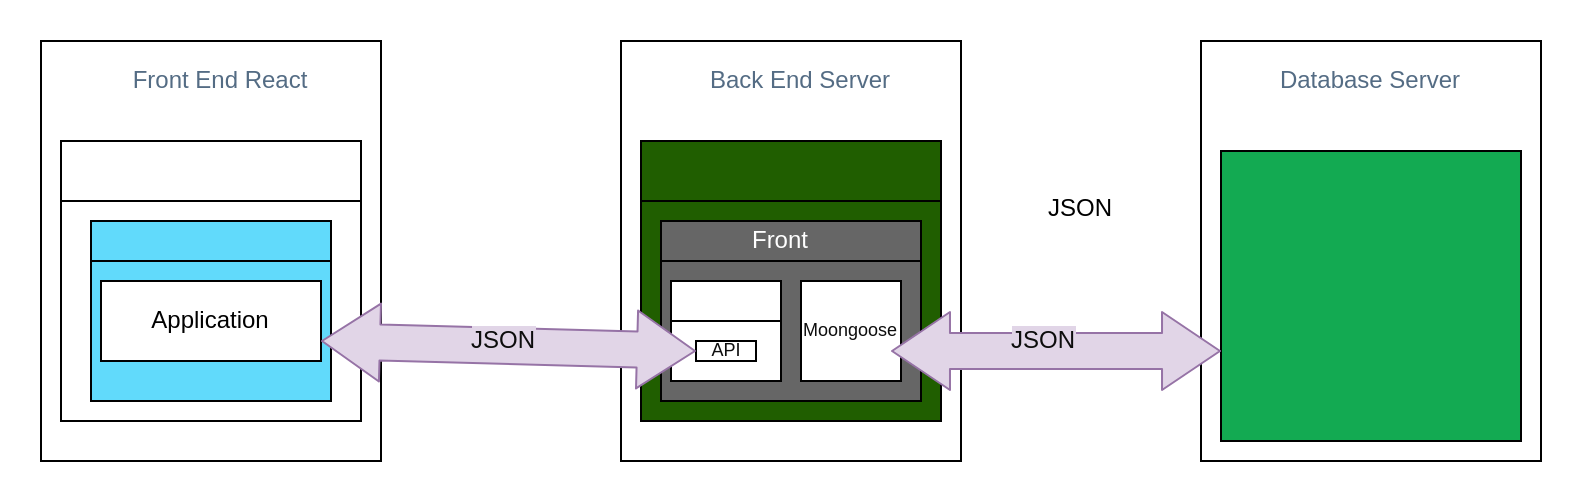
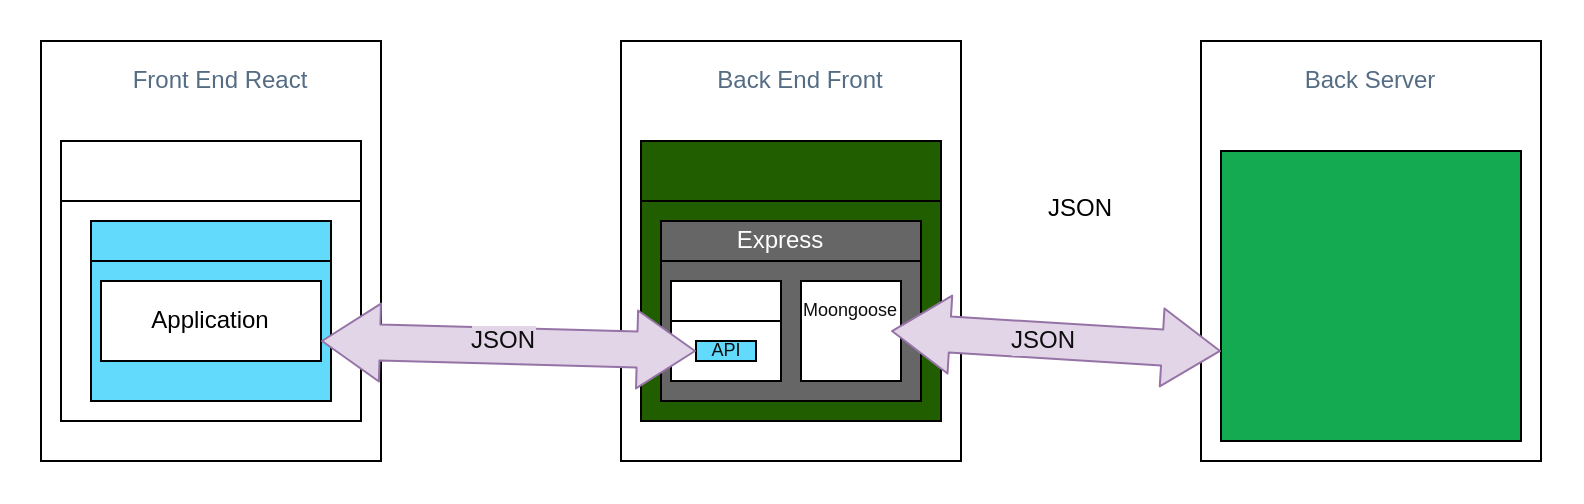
  <mxCell id="0" />
  <mxCell id="1" parent="0" />
  <mxCell id="2" value="" style="rounded=0;whiteSpace=wrap;html=1;fillColor=#61dafb;" vertex="1" parent="1"><mxGeometry x="330" y="114" width="120" height="90" as="geometry" /></mxCell>
  <mxCell id="3" value="" style="rounded=0;whiteSpace=wrap;html=1;" vertex="1" parent="1"><mxGeometry x="20" y="20" width="170" height="210" as="geometry" /></mxCell>
  <mxCell id="4" value="Front End React" style="text;html=1;strokeColor=none;fillColor=none;align=center;verticalAlign=middle;whiteSpace=wrap;rounded=0;fontColor=#546c84;" vertex="1" parent="1"><mxGeometry x="60" y="30" width="100" height="20" as="geometry" /></mxCell>
  <mxCell id="5" style="edgeStyle=orthogonalEdgeStyle;rounded=0;orthogonalLoop=1;jettySize=auto;html=1;exitX=0.5;exitY=1;exitDx=0;exitDy=0;" edge="1" parent="1" source="4" target="4"><mxGeometry relative="1" as="geometry" /></mxCell>
  <mxCell id="6" value="" style="rounded=0;whiteSpace=wrap;html=1;" vertex="1" parent="1"><mxGeometry x="310" y="20" width="170" height="210" as="geometry" /></mxCell>
- <mxCell id="7" value="Back End Server" style="text;html=1;strokeColor=none;fillColor=none;align=center;verticalAlign=middle;whiteSpace=wrap;rounded=0;fontColor=#546c84;" vertex="1" parent="1"><mxGeometry x="350" y="30" width="100" height="20" as="geometry" /></mxCell>
+ <mxCell id="7" value="Back End Front" style="text;html=1;strokeColor=none;fillColor=none;align=center;verticalAlign=middle;whiteSpace=wrap;rounded=0;fontColor=#546c84;" vertex="1" parent="1"><mxGeometry x="350" y="30" width="100" height="20" as="geometry" /></mxCell>
  <mxCell id="8" style="edgeStyle=orthogonalEdgeStyle;rounded=0;orthogonalLoop=1;jettySize=auto;html=1;exitX=0.5;exitY=1;exitDx=0;exitDy=0;" edge="1" source="7" target="7" parent="1"><mxGeometry relative="1" as="geometry" /></mxCell>
  <mxCell id="9" value="" style="rounded=0;whiteSpace=wrap;html=1;" vertex="1" parent="1"><mxGeometry x="600" y="20" width="170" height="210" as="geometry" /></mxCell>
- <mxCell id="10" value="Database Server" style="text;html=1;strokeColor=none;fillColor=none;align=center;verticalAlign=middle;whiteSpace=wrap;rounded=0;fontColor=#546c84;" vertex="1" parent="1"><mxGeometry x="635" y="30" width="100" height="20" as="geometry" /></mxCell>
+ <mxCell id="10" value="Back Server" style="text;html=1;strokeColor=none;fillColor=none;align=center;verticalAlign=middle;whiteSpace=wrap;rounded=0;fontColor=#546c84;" vertex="1" parent="1"><mxGeometry x="635" y="30" width="100" height="20" as="geometry" /></mxCell>
  <mxCell id="11" style="edgeStyle=orthogonalEdgeStyle;rounded=0;orthogonalLoop=1;jettySize=auto;html=1;exitX=0.5;exitY=1;exitDx=0;exitDy=0;" edge="1" source="10" target="10" parent="1"><mxGeometry relative="1" as="geometry" /></mxCell>
  <mxCell id="12" value="JSON" style="text;html=1;strokeColor=none;fillColor=none;align=center;verticalAlign=middle;whiteSpace=wrap;rounded=0;" vertex="1" parent="1"><mxGeometry x="520" y="94" width="40" height="20" as="geometry" /></mxCell>
  <mxCell id="13" style="edgeStyle=orthogonalEdgeStyle;rounded=0;orthogonalLoop=1;jettySize=auto;html=1;exitX=0.5;exitY=1;exitDx=0;exitDy=0;" edge="1" source="12" target="12" parent="1"><mxGeometry relative="1" as="geometry" /></mxCell>
  <mxCell id="14" value="" style="rounded=0;whiteSpace=wrap;html=1;" vertex="1" parent="1"><mxGeometry x="30" y="70" width="150" height="140" as="geometry" /></mxCell>
  <mxCell id="15" value="" style="rounded=0;whiteSpace=wrap;html=1;" vertex="1" parent="1"><mxGeometry x="30" y="70" width="150" height="30" as="geometry" /></mxCell>
  <mxCell id="16" value="" style="rounded=0;whiteSpace=wrap;html=1;fillColor=#61dafb;" vertex="1" parent="1"><mxGeometry x="45" y="110" width="120" height="90" as="geometry" /></mxCell>
  <mxCell id="17" value="JSON" style="text;html=1;strokeColor=none;fillColor=none;align=center;verticalAlign=middle;whiteSpace=wrap;rounded=0;" vertex="1" parent="1"><mxGeometry x="230" y="165" width="40" height="20" as="geometry" /></mxCell>
  <mxCell id="18" style="edgeStyle=orthogonalEdgeStyle;rounded=0;orthogonalLoop=1;jettySize=auto;html=1;exitX=0.5;exitY=1;exitDx=0;exitDy=0;" edge="1" source="17" target="17" parent="1"><mxGeometry relative="1" as="geometry" /></mxCell>
  <mxCell id="19" value="" style="rounded=0;whiteSpace=wrap;html=1;fillColor=#61dafb;" vertex="1" parent="1"><mxGeometry x="45" y="110" width="120" height="20" as="geometry" /></mxCell>
  <mxCell id="20" value="Application" style="rounded=0;whiteSpace=wrap;html=1;" vertex="1" parent="1"><mxGeometry x="50" y="140" width="110" height="40" as="geometry" /></mxCell>
  <mxCell id="21" value="" style="rounded=0;whiteSpace=wrap;html=1;fontColor=#FFFFFF;fillColor=#13aa52;" vertex="1" parent="1"><mxGeometry x="610" y="75" width="150" height="145" as="geometry" /></mxCell>
  <mxCell id="22" value="" style="rounded=0;whiteSpace=wrap;html=1;fillColor=#205e00;" vertex="1" parent="1"><mxGeometry x="320" y="70" width="150" height="140" as="geometry" /></mxCell>
  <mxCell id="23" value="" style="rounded=0;whiteSpace=wrap;html=1;fillColor=#666666;" vertex="1" parent="1"><mxGeometry x="330" y="110" width="130" height="90" as="geometry" /></mxCell>
  <mxCell id="24" value="" style="rounded=0;whiteSpace=wrap;html=1;fillColor=#205e00;" vertex="1" parent="1"><mxGeometry x="320" y="70" width="150" height="30" as="geometry" /></mxCell>
  <mxCell id="25" value="" style="rounded=0;whiteSpace=wrap;html=1;fillColor=#666666;" vertex="1" parent="1"><mxGeometry x="330" y="110" width="130" height="20" as="geometry" /></mxCell>
- <mxCell id="26" value="Front" style="text;html=1;align=center;verticalAlign=middle;whiteSpace=wrap;rounded=0;fontColor=#FFFFFF;" vertex="1" parent="1"><mxGeometry x="370" y="110" width="40" height="20" as="geometry" /></mxCell>
+ <mxCell id="26" value="Express" style="text;html=1;align=center;verticalAlign=middle;whiteSpace=wrap;rounded=0;fontColor=#FFFFFF;" vertex="1" parent="1"><mxGeometry x="370" y="110" width="40" height="20" as="geometry" /></mxCell>
  <mxCell id="27" value="" style="rounded=0;whiteSpace=wrap;html=1;fontSize=14;fontColor=#FFFFFF;fillColor=#FFFFFF;" vertex="1" parent="1"><mxGeometry x="335" y="140" width="55" height="50" as="geometry" /></mxCell>
  <mxCell id="28" value="" style="rounded=0;whiteSpace=wrap;html=1;fontSize=14;fontColor=#FFFFFF;fillColor=#FFFFFF;" vertex="1" parent="1"><mxGeometry x="400" y="140" width="50" height="50" as="geometry" /></mxCell>
  <mxCell id="29" value="" style="rounded=0;whiteSpace=wrap;html=1;fontSize=14;fontColor=#FFFFFF;fillColor=#FFFFFF;" vertex="1" parent="1"><mxGeometry x="335" y="140" width="55" height="20" as="geometry" /></mxCell>
- <mxCell id="30" value="Moongoose" style="text;html=1;strokeColor=none;fillColor=none;align=center;verticalAlign=middle;whiteSpace=wrap;rounded=0;fontSize=9;fontColor=#0D0D0D;" vertex="1" parent="1"><mxGeometry x="405" y="155" width="40" height="20" as="geometry" /></mxCell>
- <mxCell id="31" value="API" style="rounded=0;whiteSpace=wrap;html=1;fontSize=9;fontColor=#0D0D0D;fillColor=#FFFFFF;" vertex="1" parent="1"><mxGeometry x="347.5" y="170" width="30" height="10" as="geometry" /></mxCell>
+ <mxCell id="30" value="Moongoose" style="text;html=1;strokeColor=none;fillColor=none;align=center;verticalAlign=middle;whiteSpace=wrap;rounded=0;fontSize=9;fontColor=#0D0D0D;" vertex="1" parent="1"><mxGeometry x="405" y="145" width="40" height="20" as="geometry" /></mxCell>
+ <mxCell id="31" value="API" style="rounded=0;whiteSpace=wrap;html=1;fontSize=9;fontColor=#0D0D0D;fillColor=#61dafb;" vertex="1" parent="1"><mxGeometry x="347.5" y="170" width="30" height="10" as="geometry" /></mxCell>
  <mxCell id="32" value="" style="shape=flexArrow;endArrow=classic;startArrow=classic;html=1;width=18;startSize=9.33;endSize=9.33;exitX=1;exitY=1;exitDx=0;exitDy=0;fillColor=#e1d5e7;strokeColor=#9673a6;" edge="1" parent="1" source="30"><mxGeometry width="100" height="100" relative="1" as="geometry"><mxPoint x="480" y="175" as="sourcePoint" /><mxPoint x="610" y="175" as="targetPoint" /><Array as="points" /></mxGeometry></mxCell>
  <mxCell id="33" value="" style="shape=flexArrow;endArrow=classic;startArrow=classic;html=1;width=18;startSize=9.33;endSize=9.33;entryX=0;entryY=0.5;entryDx=0;entryDy=0;exitX=1;exitY=0.75;exitDx=0;exitDy=0;fontStyle=1;fontSize=18;fillColor=#e1d5e7;strokeColor=#9673a6;" edge="1" parent="1" source="20" target="31"><mxGeometry width="100" height="100" relative="1" as="geometry"><mxPoint x="192" y="180" as="sourcePoint" /><mxPoint x="310" y="175" as="targetPoint" /><Array as="points" /></mxGeometry></mxCell>
  <mxCell id="34" value="JSON" style="edgeLabel;html=1;align=center;verticalAlign=middle;resizable=0;points=[];fontSize=12;fontColor=#0D0D0D;labelBackgroundColor=#E1D5E7;" vertex="1" connectable="0" parent="33"><mxGeometry x="-0.221" y="3" relative="1" as="geometry"><mxPoint x="17" y="1" as="offset" /></mxGeometry></mxCell>
  <mxCell id="35" value="JSON" style="edgeLabel;html=1;align=center;verticalAlign=middle;resizable=0;points=[];fontSize=12;fontColor=#0D0D0D;labelBackgroundColor=#E1D5E7;" vertex="1" connectable="0" parent="33"><mxGeometry x="-0.221" y="3" relative="1" as="geometry"><mxPoint x="287" y="1" as="offset" /></mxGeometry></mxCell>
